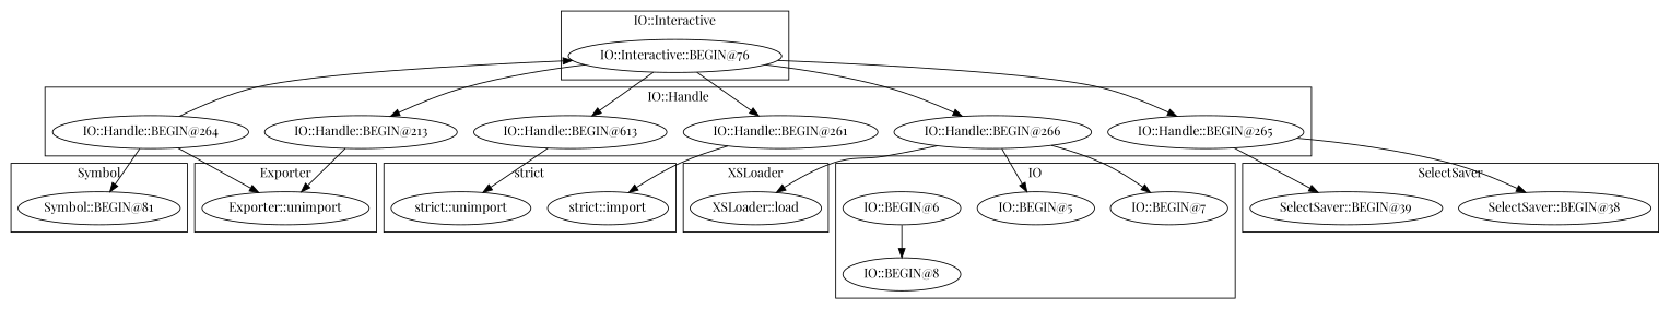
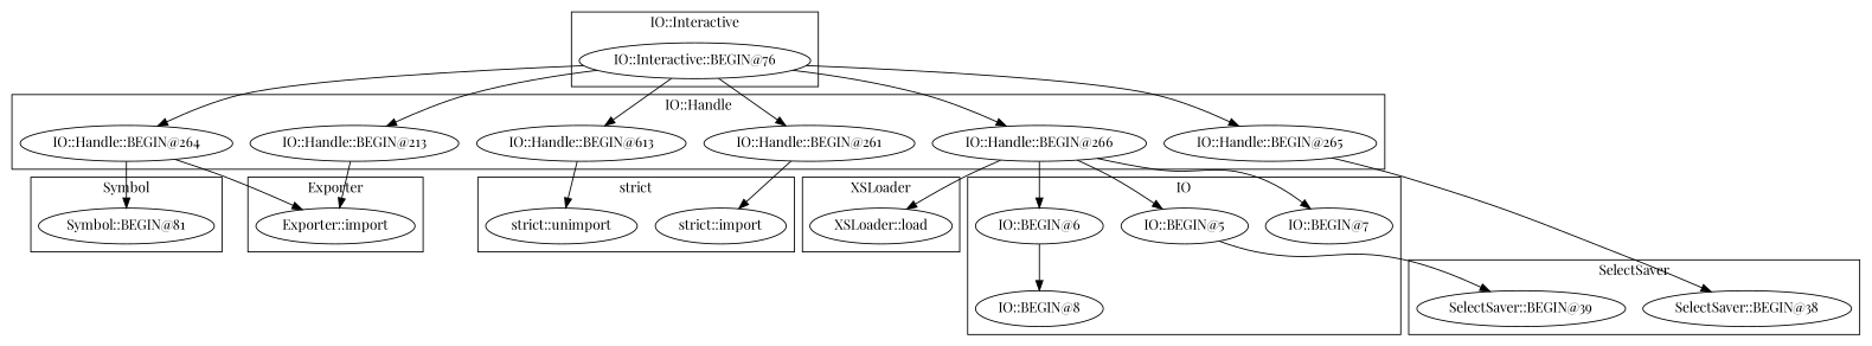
  digraph {
    fontname="Playfair Display"
    node [fontname="Playfair Display"]
    edge [fontname="Playfair Display"]
    "strict::import"
    "strict::unimport"
    "Symbol::BEGIN@81"
    "XSLoader::load"
    "IO::Handle::BEGIN@264"
    "IO::Handle::BEGIN@613"
    "IO::Handle::BEGIN@261"
    "IO::Handle::BEGIN@266"
    n9 [label="IO::Handle::BEGIN@213"]
    "IO::Handle::BEGIN@265"
-   "Exporter::import" [label="Exporter::unimport"]
+   "Exporter::import"
    "SelectSaver::BEGIN@38"
    "SelectSaver::BEGIN@39"
    "IO::BEGIN@7"
    "IO::BEGIN@5"
    "IO::BEGIN@8"
    "IO::BEGIN@6"
    "IO::Interactive::BEGIN@76"
    subgraph cluster_1 {
      label="strict"
      "strict::import"
      "strict::unimport"
    }
    subgraph cluster_2 {
      label=Symbol
      "Symbol::BEGIN@81"
    }
    subgraph cluster_3 {
      label=XSLoader
      "XSLoader::load"
    }
    subgraph cluster_4 {
      label="IO::Handle"
      "IO::Handle::BEGIN@264"
      "IO::Handle::BEGIN@613"
      "IO::Handle::BEGIN@261"
      "IO::Handle::BEGIN@266"
      n9
      "IO::Handle::BEGIN@265"
    }
    subgraph cluster_5 {
      label=Exporter
      "Exporter::import"
    }
    subgraph cluster_6 {
      label=SelectSaver
      "SelectSaver::BEGIN@38"
      "SelectSaver::BEGIN@39"
    }
    subgraph cluster_7 {
      label=IO
      "IO::BEGIN@7"
      "IO::BEGIN@5"
      "IO::BEGIN@8"
      "IO::BEGIN@6"
    }
    subgraph cluster_8 {
      label="IO::Interactive"
      "IO::Interactive::BEGIN@76"
    }
    "IO::Handle::BEGIN@264" -> "Symbol::BEGIN@81"
    "IO::Handle::BEGIN@264" -> "Exporter::import"
    "IO::Handle::BEGIN@613" -> "strict::unimport"
    "IO::Handle::BEGIN@261" -> "strict::import"
    "IO::Handle::BEGIN@266" -> "XSLoader::load"
    "IO::Handle::BEGIN@266" -> "IO::BEGIN@7"
    "IO::Handle::BEGIN@266" -> "IO::BEGIN@5"
+   "IO::Handle::BEGIN@266" -> "IO::BEGIN@6"
    n9 -> "Exporter::import"
    "IO::Handle::BEGIN@265" -> "SelectSaver::BEGIN@38"
-   "IO::Handle::BEGIN@265" -> "SelectSaver::BEGIN@39"
+   "IO::BEGIN@5" -> "SelectSaver::BEGIN@39"
    "IO::BEGIN@6" -> "IO::BEGIN@8"
-   "IO::Handle::BEGIN@264" -> "IO::Interactive::BEGIN@76"
+   "IO::Interactive::BEGIN@76" -> "IO::Handle::BEGIN@264"
    "IO::Interactive::BEGIN@76" -> "IO::Handle::BEGIN@613"
    "IO::Interactive::BEGIN@76" -> "IO::Handle::BEGIN@261"
    "IO::Interactive::BEGIN@76" -> "IO::Handle::BEGIN@266"
    "IO::Interactive::BEGIN@76" -> n9
    "IO::Interactive::BEGIN@76" -> "IO::Handle::BEGIN@265"
  }
